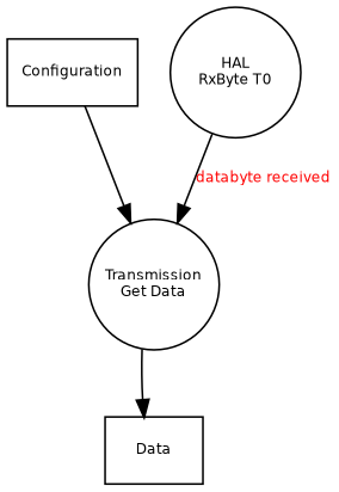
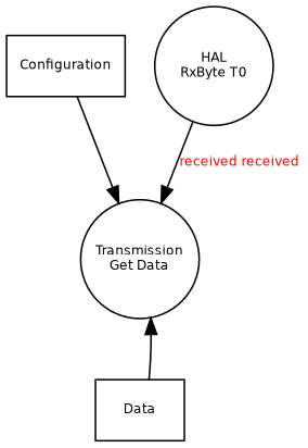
  digraph {
    rankdir=TB
    node [fontname="Bitstream Vera Sans" fontsize=8 shape=record]
    edge [fontcolor=Red fontname="Bitstream Vera Sans" fontsize=8]
    n1 [label=Configuration]
    n2 [fixedsize=true label="Transmission\nGet Data" shape=circle width=1]
    n3 [label=Data]
    n4 [fixedsize=true label="HAL\nRxByte T0" shape=circle width=1]
    n1 -> n2
-   n2 -> n3
-   n4 -> n2 [label="databyte received"]
+   n3 -> n2
+   n4 -> n2 [label="received received"]
  }
